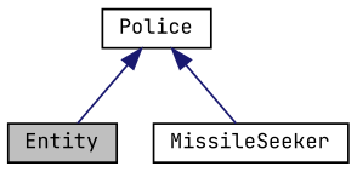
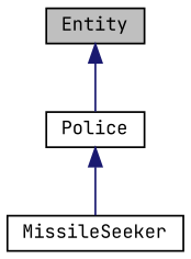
  digraph {
    fontname="JetBrains Mono"
    node [color=black fillcolor=white fontname="JetBrains Mono" fontsize=10 shape=record style=filled]
    edge [color=midnightblue dir=back fontname="JetBrains Mono" fontsize=10 labelfontname=Helvetica labelfontsize=10 style=solid]
    n1 [fillcolor=grey75 fontcolor=black height=0.2 label=Entity width=0.4]
    n2 [height=0.2 label=Police width=0.4]
    n3 [height=0.2 label=MissileSeeker width=0.4]
-   n2 -> n1
+   n1 -> n2
    n2 -> n3
  }
